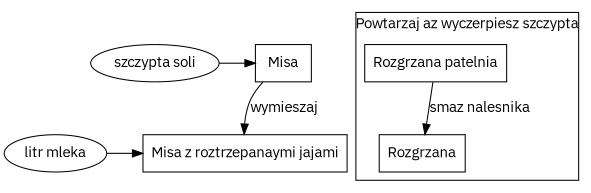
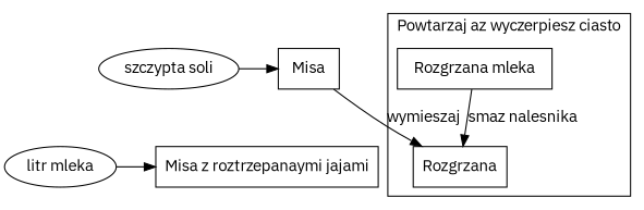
  digraph {
    fontname="IBM Plex Sans"
    node [fontname="IBM Plex Sans" shape=rectangle]
    edge [fontname="IBM Plex Sans"]
    n1 [label="szczypta soli" shape=""]
    Misa
    n3 [label="litr mleka" shape=""]
    n4 [label="Misa z roztrzepanaymi jajami"]
-   n5 [label="Rozgrzana patelnia"]
+   n5 [label="Rozgrzana mleka"]
    n6 [label=Rozgrzana]
    subgraph sub_1 {
      rank=same
      n1
      Misa
    }
    subgraph sub_2 {
      rank=same
      n3
      n4
    }
    subgraph cluster_3 {
-     label="Powtarzaj az wyczerpiesz szczypta"
+     label="Powtarzaj az wyczerpiesz ciasto"
      n5
      n6
    }
    n1 -> Misa
-   Misa -> n4 [label=wymieszaj]
+   Misa -> n6 [label=wymieszaj]
    n3 -> n4
    n5 -> n6 [label="smaz nalesnika"]
  }
